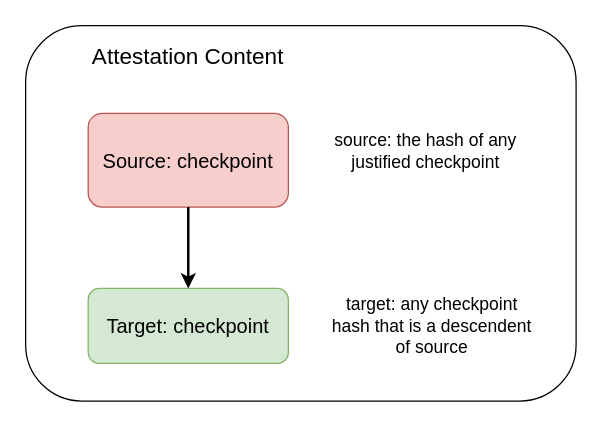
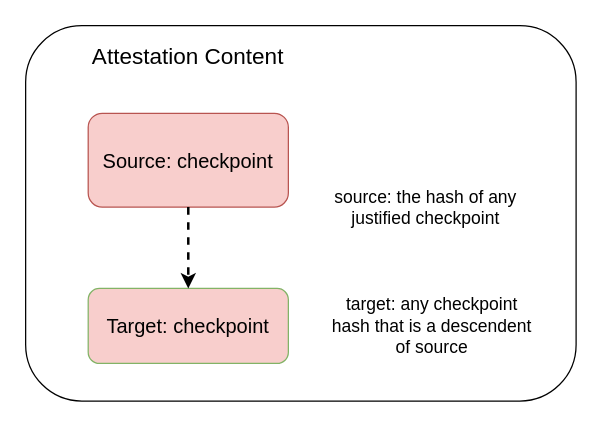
  <mxCell id="0" />
  <mxCell id="1" parent="0" />
  <mxCell id="2" value="" style="rounded=1;whiteSpace=wrap;html=1;fontSize=14;fillColor=default;" vertex="1" parent="1"><mxGeometry x="20" y="20" width="440" height="300" as="geometry" /></mxCell>
  <mxCell id="3" value="&lt;font style=&quot;font-size: 16px;&quot;&gt;Source: checkpoint&lt;/font&gt;" style="rounded=1;whiteSpace=wrap;html=1;fillColor=#f8cecc;strokeColor=#b85450;" vertex="1" parent="1"><mxGeometry x="70" y="90" width="160" height="75" as="geometry" /></mxCell>
- <mxCell id="4" value="&lt;font style=&quot;font-size: 16px;&quot;&gt;Target: checkpoint&lt;/font&gt;" style="rounded=1;whiteSpace=wrap;html=1;fillColor=#d5e8d4;strokeColor=#82b366;" vertex="1" parent="1"><mxGeometry x="70" y="230" width="160" height="60" as="geometry" /></mxCell>
- <mxCell id="5" value="&lt;font style=&quot;font-size: 14px;&quot;&gt;source:&amp;nbsp;the hash of any justified checkpoint&lt;/font&gt;" style="text;html=1;strokeColor=none;fillColor=none;align=center;verticalAlign=middle;whiteSpace=wrap;rounded=0;" vertex="1" parent="1"><mxGeometry x="260" y="100" width="160" height="40" as="geometry" /></mxCell>
+ <mxCell id="4" value="&lt;font style=&quot;font-size: 16px;&quot;&gt;Target: checkpoint&lt;/font&gt;" style="rounded=1;whiteSpace=wrap;html=1;fillColor=#f8cecc;strokeColor=#82b366;" vertex="1" parent="1"><mxGeometry x="70" y="230" width="160" height="60" as="geometry" /></mxCell>
+ <mxCell id="5" value="&lt;font style=&quot;font-size: 14px;&quot;&gt;source:&amp;nbsp;the hash of any justified checkpoint&lt;/font&gt;" style="text;html=1;strokeColor=none;fillColor=none;align=center;verticalAlign=middle;whiteSpace=wrap;rounded=0;" vertex="1" parent="1"><mxGeometry x="260" y="145" width="160" height="40" as="geometry" /></mxCell>
  <mxCell id="6" value="&lt;font style=&quot;font-size: 14px;&quot;&gt;target:&amp;nbsp;any checkpoint hash that is a descendent of source&lt;/font&gt;" style="text;html=1;strokeColor=none;fillColor=none;align=center;verticalAlign=middle;whiteSpace=wrap;rounded=0;" vertex="1" parent="1"><mxGeometry x="260" y="240" width="170" height="40" as="geometry" /></mxCell>
- <mxCell id="7" value="" style="endArrow=classic;html=1;rounded=0;fontSize=14;strokeWidth=2;exitX=0.5;exitY=1;exitDx=0;exitDy=0;entryX=0.5;entryY=0;entryDx=0;entryDy=0;" edge="1" parent="1" source="3" target="4"><mxGeometry width="50" height="50" relative="1" as="geometry"><mxPoint x="110" y="230" as="sourcePoint" /><mxPoint x="160" y="180" as="targetPoint" /></mxGeometry></mxCell>
+ <mxCell id="7" value="" style="endArrow=classic;html=1;rounded=0;fontSize=14;strokeWidth=2;exitX=0.5;exitY=1;exitDx=0;exitDy=0;entryX=0.5;entryY=0;entryDx=0;entryDy=0;dashed=1;" edge="1" parent="1" source="3" target="4"><mxGeometry width="50" height="50" relative="1" as="geometry"><mxPoint x="110" y="230" as="sourcePoint" /><mxPoint x="160" y="180" as="targetPoint" /></mxGeometry></mxCell>
  <mxCell id="8" value="&lt;font style=&quot;font-size: 18px;&quot;&gt;Attestation Content&lt;/font&gt;" style="text;html=1;strokeColor=none;fillColor=none;align=center;verticalAlign=middle;whiteSpace=wrap;rounded=0;fontSize=14;" vertex="1" parent="1"><mxGeometry x="55" y="30" width="190" height="30" as="geometry" /></mxCell>
